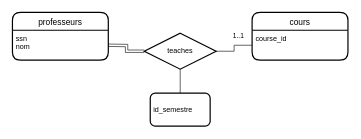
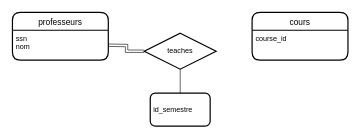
  <mxCell id="0" />
  <mxCell id="1" parent="0" />
  <mxCell id="2" value="cours" style="swimlane;childLayout=stackLayout;horizontal=1;startSize=30;horizontalStack=0;rounded=1;fontSize=14;fontStyle=0;strokeWidth=2;resizeParent=0;resizeLast=1;shadow=0;dashed=0;align=center;" vertex="1" parent="1"><mxGeometry x="420" y="20" width="160" height="80" as="geometry" /></mxCell>
  <mxCell id="3" value="course_id&#10;" style="align=left;strokeColor=none;fillColor=none;spacingLeft=4;fontSize=12;verticalAlign=top;resizable=0;rotatable=0;part=1;" vertex="1" parent="2"><mxGeometry y="30" width="160" height="50" as="geometry" /></mxCell>
  <mxCell id="4" value="" style="edgeStyle=orthogonalEdgeStyle;rounded=0;orthogonalLoop=1;jettySize=auto;html=1;endArrow=none;endFill=0;" edge="1" parent="1" source="5" target="7"><mxGeometry relative="1" as="geometry" /></mxCell>
  <mxCell id="5" value="&lt;div&gt;&lt;span&gt;&amp;nbsp;id_semestre&lt;/span&gt;&lt;/div&gt;" style="whiteSpace=wrap;html=1;align=left;rounded=1;strokeWidth=2;" vertex="1" parent="1"><mxGeometry x="250" y="155" width="100" height="55" as="geometry" /></mxCell>
- <mxCell id="6" value="1..1" style="edgeStyle=orthogonalEdgeStyle;rounded=0;orthogonalLoop=1;jettySize=auto;html=1;exitX=1;exitY=0.5;exitDx=0;exitDy=0;entryX=0;entryY=0.5;entryDx=0;entryDy=0;startArrow=none;startFill=0;endArrow=none;endFill=0;" edge="1" parent="1" source="7" target="3"><mxGeometry x="0.333" y="15" relative="1" as="geometry"><mxPoint as="offset" /></mxGeometry></mxCell>
  <mxCell id="7" value="teaches" style="shape=rhombus;perimeter=rhombusPerimeter;whiteSpace=wrap;html=1;align=center;strokeWidth=2;" vertex="1" parent="1"><mxGeometry x="240" y="55" width="120" height="60" as="geometry" /></mxCell>
  <mxCell id="8" value="" style="edgeStyle=orthogonalEdgeStyle;rounded=0;orthogonalLoop=1;jettySize=auto;html=1;endArrow=none;endFill=0;startArrow=none;startFill=0;shape=link;" edge="1" parent="1" target="7"><mxGeometry relative="1" as="geometry"><mxPoint x="180" y="75" as="sourcePoint" /></mxGeometry></mxCell>
  <mxCell id="9" value="professeurs" style="swimlane;childLayout=stackLayout;horizontal=1;startSize=30;horizontalStack=0;rounded=1;fontSize=14;fontStyle=0;strokeWidth=2;resizeParent=0;resizeLast=1;shadow=0;dashed=0;align=center;" vertex="1" parent="1"><mxGeometry x="20" y="20" width="160" height="80" as="geometry" /></mxCell>
  <mxCell id="10" value="ssn&#10;nom&#10;" style="align=left;strokeColor=none;fillColor=none;spacingLeft=4;fontSize=12;verticalAlign=top;resizable=0;rotatable=0;part=1;" vertex="1" parent="9"><mxGeometry y="30" width="160" height="50" as="geometry" /></mxCell>
